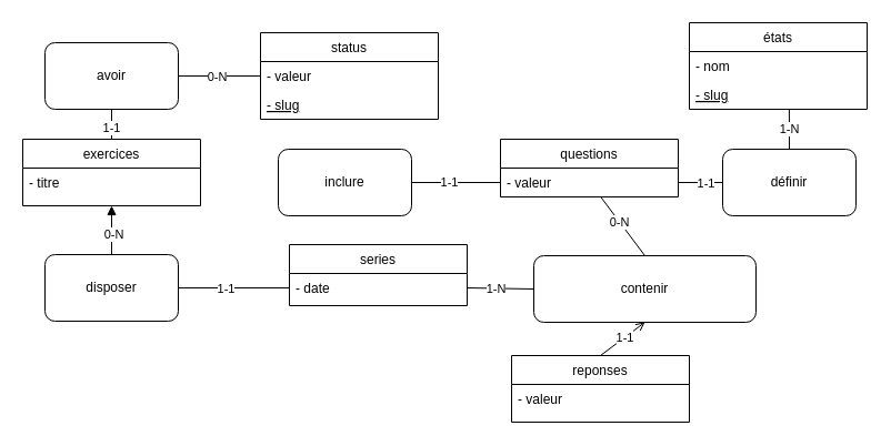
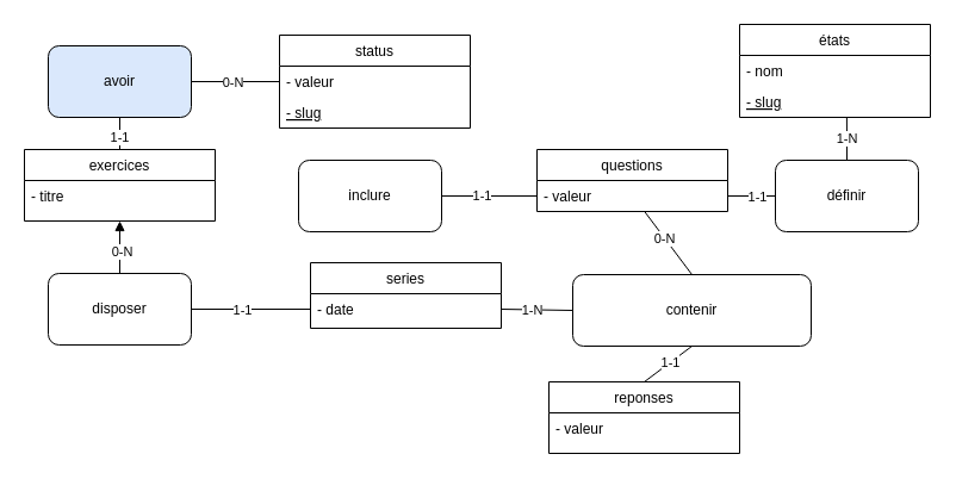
  <mxCell id="0" />
  <mxCell id="1" parent="0" />
  <mxCell id="2" value="questions" style="swimlane;fontStyle=0;align=center;verticalAlign=top;childLayout=stackLayout;horizontal=1;startSize=26;horizontalStack=0;resizeParent=1;resizeLast=0;collapsible=1;marginBottom=0;rounded=0;shadow=0;strokeWidth=1;" parent="1" vertex="1"><mxGeometry x="450" y="125" width="160" height="52" as="geometry"><mxRectangle x="550" y="140" width="160" height="26" as="alternateBounds" /></mxGeometry></mxCell>
  <mxCell id="3" value="- valeur" style="text;align=left;verticalAlign=top;spacingLeft=4;spacingRight=4;overflow=hidden;rotatable=0;points=[[0,0.5],[1,0.5]];portConstraint=eastwest;" parent="2" vertex="1"><mxGeometry y="26" width="160" height="26" as="geometry" /></mxCell>
  <mxCell id="4" value="reponses" style="swimlane;fontStyle=0;align=center;verticalAlign=top;childLayout=stackLayout;horizontal=1;startSize=26;horizontalStack=0;resizeParent=1;resizeLast=0;collapsible=1;marginBottom=0;rounded=0;shadow=0;strokeWidth=1;" parent="1" vertex="1"><mxGeometry x="460" y="320" width="160" height="60" as="geometry"><mxRectangle x="550" y="140" width="160" height="26" as="alternateBounds" /></mxGeometry></mxCell>
  <mxCell id="5" value="- valeur" style="text;align=left;verticalAlign=top;spacingLeft=4;spacingRight=4;overflow=hidden;rotatable=0;points=[[0,0.5],[1,0.5]];portConstraint=eastwest;" parent="4" vertex="1"><mxGeometry y="26" width="160" height="26" as="geometry" /></mxCell>
  <mxCell id="6" value="series" style="swimlane;fontStyle=0;align=center;verticalAlign=top;childLayout=stackLayout;horizontal=1;startSize=26;horizontalStack=0;resizeParent=1;resizeLast=0;collapsible=1;marginBottom=0;rounded=0;shadow=0;strokeWidth=1;" parent="1" vertex="1"><mxGeometry x="260" y="220" width="160" height="55" as="geometry"><mxRectangle x="550" y="140" width="160" height="26" as="alternateBounds" /></mxGeometry></mxCell>
  <mxCell id="7" value="- date" style="text;align=left;verticalAlign=top;spacingLeft=4;spacingRight=4;overflow=hidden;rotatable=0;points=[[0,0.5],[1,0.5]];portConstraint=eastwest;" parent="6" vertex="1"><mxGeometry y="26" width="160" height="26" as="geometry" /></mxCell>
  <mxCell id="8" value="status" style="swimlane;fontStyle=0;align=center;verticalAlign=top;childLayout=stackLayout;horizontal=1;startSize=26;horizontalStack=0;resizeParent=1;resizeLast=0;collapsible=1;marginBottom=0;rounded=0;shadow=0;strokeWidth=1;" parent="1" vertex="1"><mxGeometry x="234" y="29" width="160" height="78" as="geometry"><mxRectangle x="550" y="140" width="160" height="26" as="alternateBounds" /></mxGeometry></mxCell>
  <mxCell id="9" value="- valeur" style="text;align=left;verticalAlign=top;spacingLeft=4;spacingRight=4;overflow=hidden;rotatable=0;points=[[0,0.5],[1,0.5]];portConstraint=eastwest;" parent="8" vertex="1"><mxGeometry y="26" width="160" height="26" as="geometry" /></mxCell>
  <mxCell id="10" value="- slug" style="text;align=left;verticalAlign=top;spacingLeft=4;spacingRight=4;overflow=hidden;rotatable=0;points=[[0,0.5],[1,0.5]];portConstraint=eastwest;fontStyle=4" vertex="1" parent="8"><mxGeometry y="52" width="160" height="26" as="geometry" /></mxCell>
  <mxCell id="11" value="états" style="swimlane;fontStyle=0;align=center;verticalAlign=top;childLayout=stackLayout;horizontal=1;startSize=26;horizontalStack=0;resizeParent=1;resizeLast=0;collapsible=1;marginBottom=0;rounded=0;shadow=0;strokeWidth=1;" parent="1" vertex="1"><mxGeometry x="620" y="20" width="160" height="78" as="geometry"><mxRectangle x="550" y="140" width="160" height="26" as="alternateBounds" /></mxGeometry></mxCell>
  <mxCell id="12" value="- nom" style="text;align=left;verticalAlign=top;spacingLeft=4;spacingRight=4;overflow=hidden;rotatable=0;points=[[0,0.5],[1,0.5]];portConstraint=eastwest;" parent="11" vertex="1"><mxGeometry y="26" width="160" height="26" as="geometry" /></mxCell>
  <mxCell id="13" value="- slug" style="text;align=left;verticalAlign=top;spacingLeft=4;spacingRight=4;overflow=hidden;rotatable=0;points=[[0,0.5],[1,0.5]];portConstraint=eastwest;fontStyle=4" vertex="1" parent="11"><mxGeometry y="52" width="160" height="26" as="geometry" /></mxCell>
- <mxCell id="14" value="avoir" style="rounded=1;whiteSpace=wrap;html=1;" vertex="1" parent="1"><mxGeometry x="40" y="38" width="120" height="60" as="geometry" /></mxCell>
+ <mxCell id="14" value="avoir" style="rounded=1;whiteSpace=wrap;html=1;fillColor=#dae8fc;" vertex="1" parent="1"><mxGeometry x="40" y="38" width="120" height="60" as="geometry" /></mxCell>
  <mxCell id="15" value="" style="endArrow=none;html=1;rounded=0;entryX=0;entryY=0.5;entryDx=0;entryDy=0;exitX=1;exitY=0.5;exitDx=0;exitDy=0;" edge="1" parent="1" source="14" target="9"><mxGeometry width="50" height="50" relative="1" as="geometry"><mxPoint x="170" y="90" as="sourcePoint" /><mxPoint x="220" y="40" as="targetPoint" /></mxGeometry></mxCell>
  <mxCell id="16" value="0-N" style="edgeLabel;html=1;align=center;verticalAlign=middle;resizable=0;points=[];" vertex="1" connectable="0" parent="15"><mxGeometry x="-0.092" relative="1" as="geometry"><mxPoint as="offset" /></mxGeometry></mxCell>
  <mxCell id="17" value="" style="endArrow=none;html=1;rounded=0;entryX=0.5;entryY=1;entryDx=0;entryDy=0;exitX=0.5;exitY=0;exitDx=0;exitDy=0;" edge="1" parent="1" source="19" target="14"><mxGeometry width="50" height="50" relative="1" as="geometry"><mxPoint x="120" y="110" as="sourcePoint" /><mxPoint x="140" y="70" as="targetPoint" /></mxGeometry></mxCell>
  <mxCell id="18" value="1-1" style="edgeLabel;html=1;align=center;verticalAlign=middle;resizable=0;points=[];" vertex="1" connectable="0" parent="17"><mxGeometry x="-0.161" y="-1" relative="1" as="geometry"><mxPoint x="-2" as="offset" /></mxGeometry></mxCell>
  <mxCell id="19" value="exercices" style="swimlane;fontStyle=0;align=center;verticalAlign=top;childLayout=stackLayout;horizontal=1;startSize=26;horizontalStack=0;resizeParent=1;resizeLast=0;collapsible=1;marginBottom=0;rounded=0;shadow=0;strokeWidth=1;" vertex="1" parent="1"><mxGeometry x="20" y="125" width="160" height="60" as="geometry"><mxRectangle x="550" y="140" width="160" height="26" as="alternateBounds" /></mxGeometry></mxCell>
  <mxCell id="20" value="- titre" style="text;align=left;verticalAlign=top;spacingLeft=4;spacingRight=4;overflow=hidden;rotatable=0;points=[[0,0.5],[1,0.5]];portConstraint=eastwest;" vertex="1" parent="19"><mxGeometry y="26" width="160" height="26" as="geometry" /></mxCell>
  <mxCell id="21" value="&lt;span&gt;inclure&lt;/span&gt;" style="rounded=1;whiteSpace=wrap;html=1;" vertex="1" parent="1"><mxGeometry x="250" y="134" width="120" height="60" as="geometry" /></mxCell>
  <mxCell id="22" value="" style="endArrow=none;html=1;rounded=0;entryX=0;entryY=0.5;entryDx=0;entryDy=0;exitX=1;exitY=0.5;exitDx=0;exitDy=0;" edge="1" parent="1" source="21" target="3"><mxGeometry width="50" height="50" relative="1" as="geometry"><mxPoint x="410" y="190" as="sourcePoint" /><mxPoint x="460" y="140" as="targetPoint" /></mxGeometry></mxCell>
  <mxCell id="23" value="1-1" style="edgeLabel;html=1;align=center;verticalAlign=middle;resizable=0;points=[];" vertex="1" connectable="0" parent="22"><mxGeometry x="-0.145" y="-1" relative="1" as="geometry"><mxPoint x="-1" y="-2" as="offset" /></mxGeometry></mxCell>
  <mxCell id="24" value="définir" style="rounded=1;whiteSpace=wrap;html=1;" vertex="1" parent="1"><mxGeometry x="650" y="134" width="120" height="60" as="geometry" /></mxCell>
  <mxCell id="25" value="" style="endArrow=none;html=1;rounded=0;exitX=0.5;exitY=0;exitDx=0;exitDy=0;entryX=0.562;entryY=1.017;entryDx=0;entryDy=0;entryPerimeter=0;" edge="1" parent="1" source="24" target="13"><mxGeometry width="50" height="50" relative="1" as="geometry"><mxPoint x="710" y="160" as="sourcePoint" /><mxPoint x="740" y="60" as="targetPoint" /></mxGeometry></mxCell>
  <mxCell id="26" value="1-N" style="edgeLabel;html=1;align=center;verticalAlign=middle;resizable=0;points=[];" vertex="1" connectable="0" parent="25"><mxGeometry x="0.093" relative="1" as="geometry"><mxPoint as="offset" /></mxGeometry></mxCell>
  <mxCell id="27" value="" style="endArrow=none;html=1;rounded=0;entryX=0;entryY=0.5;entryDx=0;entryDy=0;exitX=1;exitY=0.5;exitDx=0;exitDy=0;" edge="1" parent="1" source="3" target="24"><mxGeometry width="50" height="50" relative="1" as="geometry"><mxPoint x="610" y="190" as="sourcePoint" /><mxPoint x="660" y="140" as="targetPoint" /></mxGeometry></mxCell>
  <mxCell id="28" value="1-1" style="edgeLabel;html=1;align=center;verticalAlign=middle;resizable=0;points=[];" vertex="1" connectable="0" parent="27"><mxGeometry x="-0.234" y="-1" relative="1" as="geometry"><mxPoint x="9" y="-1" as="offset" /></mxGeometry></mxCell>
  <mxCell id="29" value="&lt;span&gt;contenir&lt;/span&gt;" style="rounded=1;whiteSpace=wrap;html=1;" vertex="1" parent="1"><mxGeometry x="480" y="230" width="200" height="60" as="geometry" /></mxCell>
  <mxCell id="30" value="" style="endArrow=none;html=1;rounded=0;entryX=0.5;entryY=0;entryDx=0;entryDy=0;exitX=0.564;exitY=1;exitDx=0;exitDy=0;exitPerimeter=0;" edge="1" parent="1" source="3" target="29"><mxGeometry width="50" height="50" relative="1" as="geometry"><mxPoint x="530" y="170" as="sourcePoint" /><mxPoint x="540" y="160" as="targetPoint" /></mxGeometry></mxCell>
  <mxCell id="31" value="0-N" style="edgeLabel;html=1;align=center;verticalAlign=middle;resizable=0;points=[];" vertex="1" connectable="0" parent="30"><mxGeometry x="-0.176" relative="1" as="geometry"><mxPoint y="1" as="offset" /></mxGeometry></mxCell>
- <mxCell id="32" value="" style="endArrow=open;html=1;rounded=0;entryX=0.5;entryY=1;entryDx=0;entryDy=0;exitX=0.5;exitY=0;exitDx=0;exitDy=0;" edge="1" parent="1" source="4" target="29"><mxGeometry width="50" height="50" relative="1" as="geometry"><mxPoint x="520" y="350" as="sourcePoint" /><mxPoint x="570" y="300" as="targetPoint" /></mxGeometry></mxCell>
+ <mxCell id="32" value="" style="endArrow=none;html=1;rounded=0;entryX=0.5;entryY=1;entryDx=0;entryDy=0;exitX=0.5;exitY=0;exitDx=0;exitDy=0;" edge="1" parent="1" source="4" target="29"><mxGeometry width="50" height="50" relative="1" as="geometry"><mxPoint x="520" y="350" as="sourcePoint" /><mxPoint x="570" y="300" as="targetPoint" /></mxGeometry></mxCell>
  <mxCell id="33" value="1-1" style="edgeLabel;html=1;align=center;verticalAlign=middle;resizable=0;points=[];" vertex="1" connectable="0" parent="32"><mxGeometry x="0.093" relative="1" as="geometry"><mxPoint as="offset" /></mxGeometry></mxCell>
  <mxCell id="34" value="" style="endArrow=none;html=1;rounded=0;entryX=0;entryY=0.5;entryDx=0;entryDy=0;exitX=1;exitY=0.5;exitDx=0;exitDy=0;" edge="1" parent="1" source="7" target="29"><mxGeometry width="50" height="50" relative="1" as="geometry"><mxPoint x="410" y="310" as="sourcePoint" /><mxPoint x="460" y="260" as="targetPoint" /></mxGeometry></mxCell>
  <mxCell id="35" value="1-N" style="edgeLabel;html=1;align=center;verticalAlign=middle;resizable=0;points=[];" vertex="1" connectable="0" parent="34"><mxGeometry x="-0.118" relative="1" as="geometry"><mxPoint as="offset" /></mxGeometry></mxCell>
  <mxCell id="36" value="&lt;span&gt;disposer&lt;/span&gt;" style="rounded=1;whiteSpace=wrap;html=1;" vertex="1" parent="1"><mxGeometry x="40" y="229" width="120" height="60" as="geometry" /></mxCell>
  <mxCell id="37" value="" style="endArrow=none;html=1;rounded=0;entryX=0;entryY=0.5;entryDx=0;entryDy=0;exitX=1;exitY=0.5;exitDx=0;exitDy=0;" edge="1" parent="1" source="36" target="7"><mxGeometry width="50" height="50" relative="1" as="geometry"><mxPoint x="190" y="330" as="sourcePoint" /><mxPoint x="240" y="280" as="targetPoint" /></mxGeometry></mxCell>
  <mxCell id="38" value="1-1" style="edgeLabel;html=1;align=center;verticalAlign=middle;resizable=0;points=[];" vertex="1" connectable="0" parent="37"><mxGeometry x="-0.165" relative="1" as="geometry"><mxPoint as="offset" /></mxGeometry></mxCell>
  <mxCell id="39" value="" style="endArrow=block;html=1;rounded=0;entryX=0.5;entryY=1;entryDx=0;entryDy=0;exitX=0.5;exitY=0;exitDx=0;exitDy=0;" edge="1" parent="1" source="36" target="19"><mxGeometry width="50" height="50" relative="1" as="geometry"><mxPoint x="90" y="260" as="sourcePoint" /><mxPoint x="100" y="190" as="targetPoint" /></mxGeometry></mxCell>
  <mxCell id="40" value="0-N" style="edgeLabel;html=1;align=center;verticalAlign=middle;resizable=0;points=[];" vertex="1" connectable="0" parent="39"><mxGeometry x="-0.139" y="-1" relative="1" as="geometry"><mxPoint as="offset" /></mxGeometry></mxCell>
